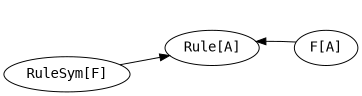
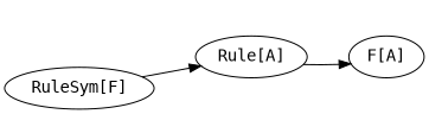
  digraph {
    fontname="DejaVu Sans Mono"
    rankdir=LR
    node [fontname="DejaVu Sans Mono"]
    edge [fontname="DejaVu Sans Mono"]
    n1 [label="Rule[A]"]
    n2 [label="F[A]"]
    n3 [label="BoolSym[F]" style=invis]
    n4 [label="RuleSym[F]"]
-   n2 -> n1
+   n1 -> n2
    n3 -> n1 [style=invis]
    n4 -> n1
  }
